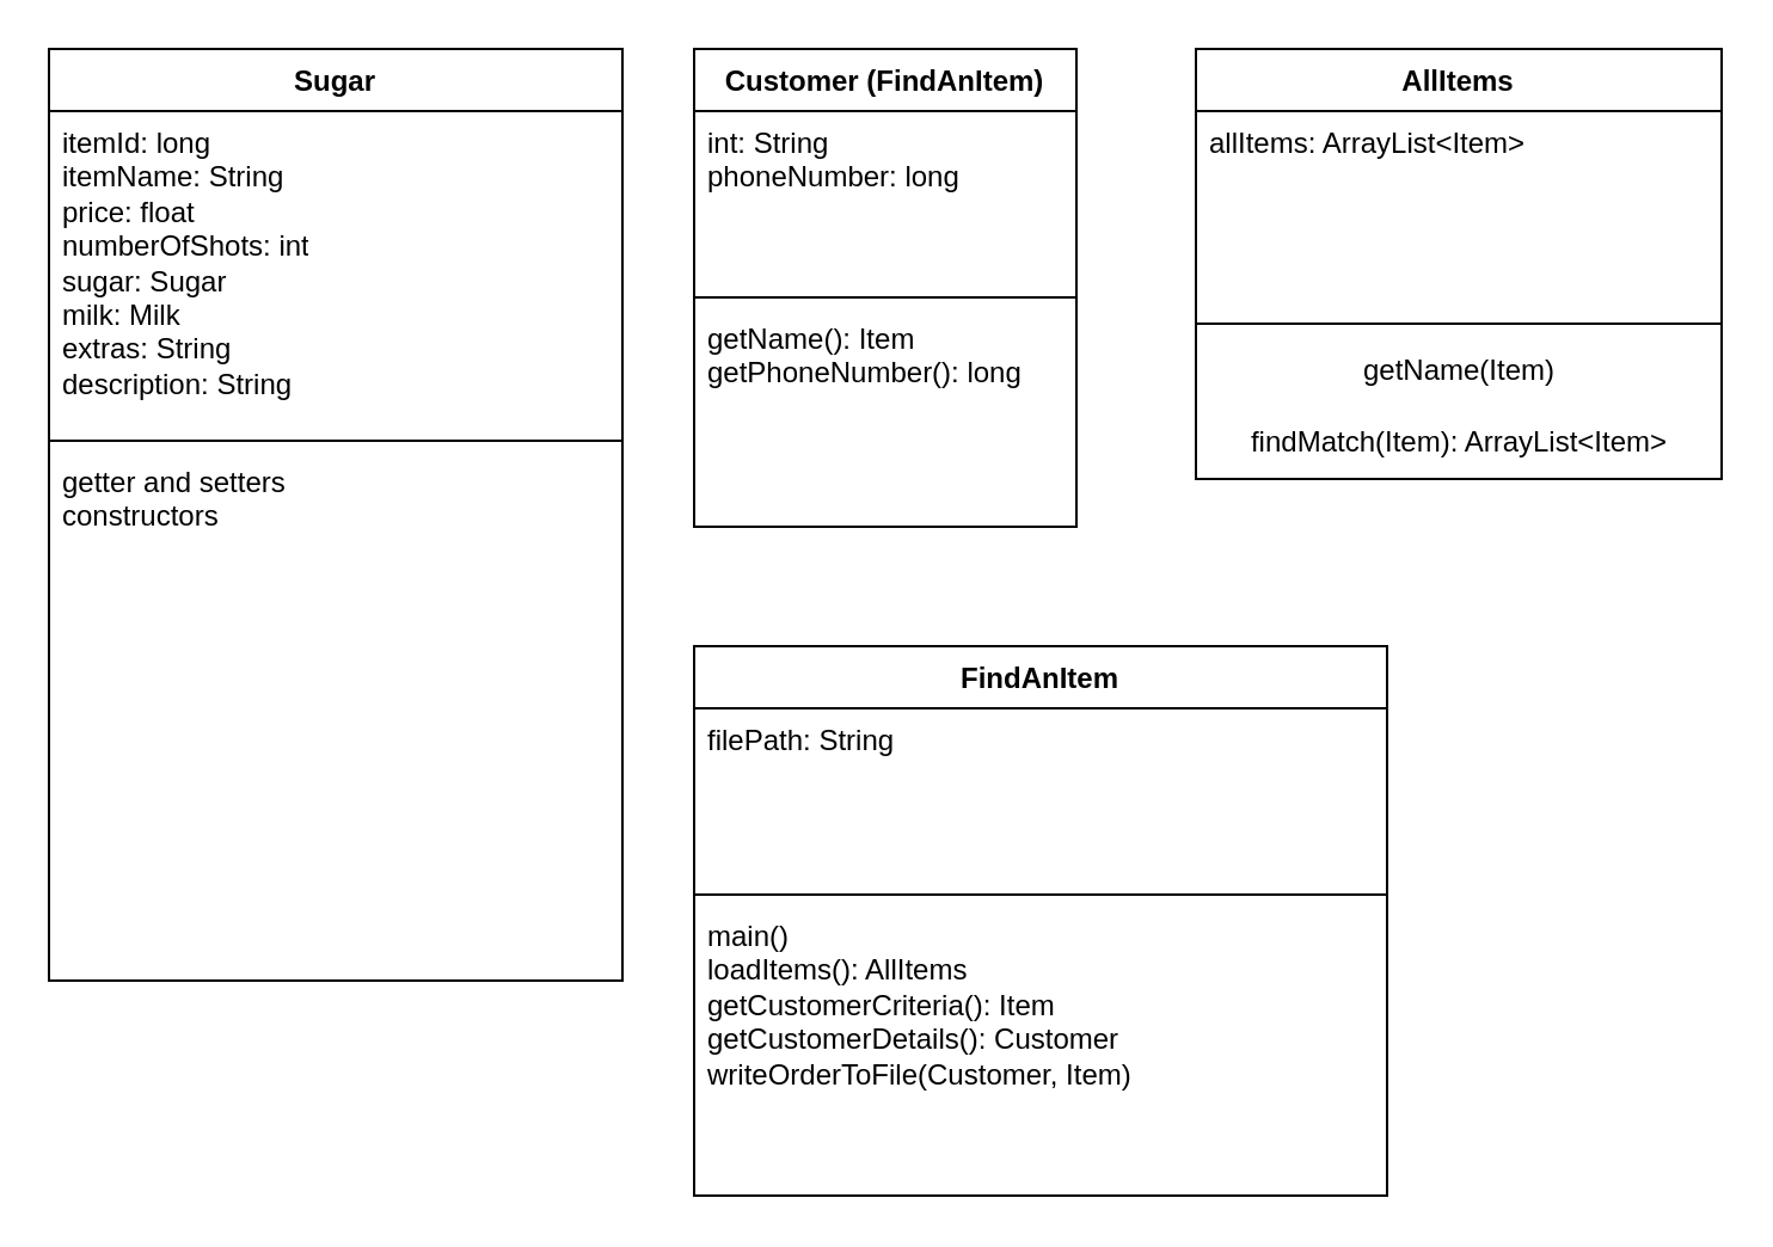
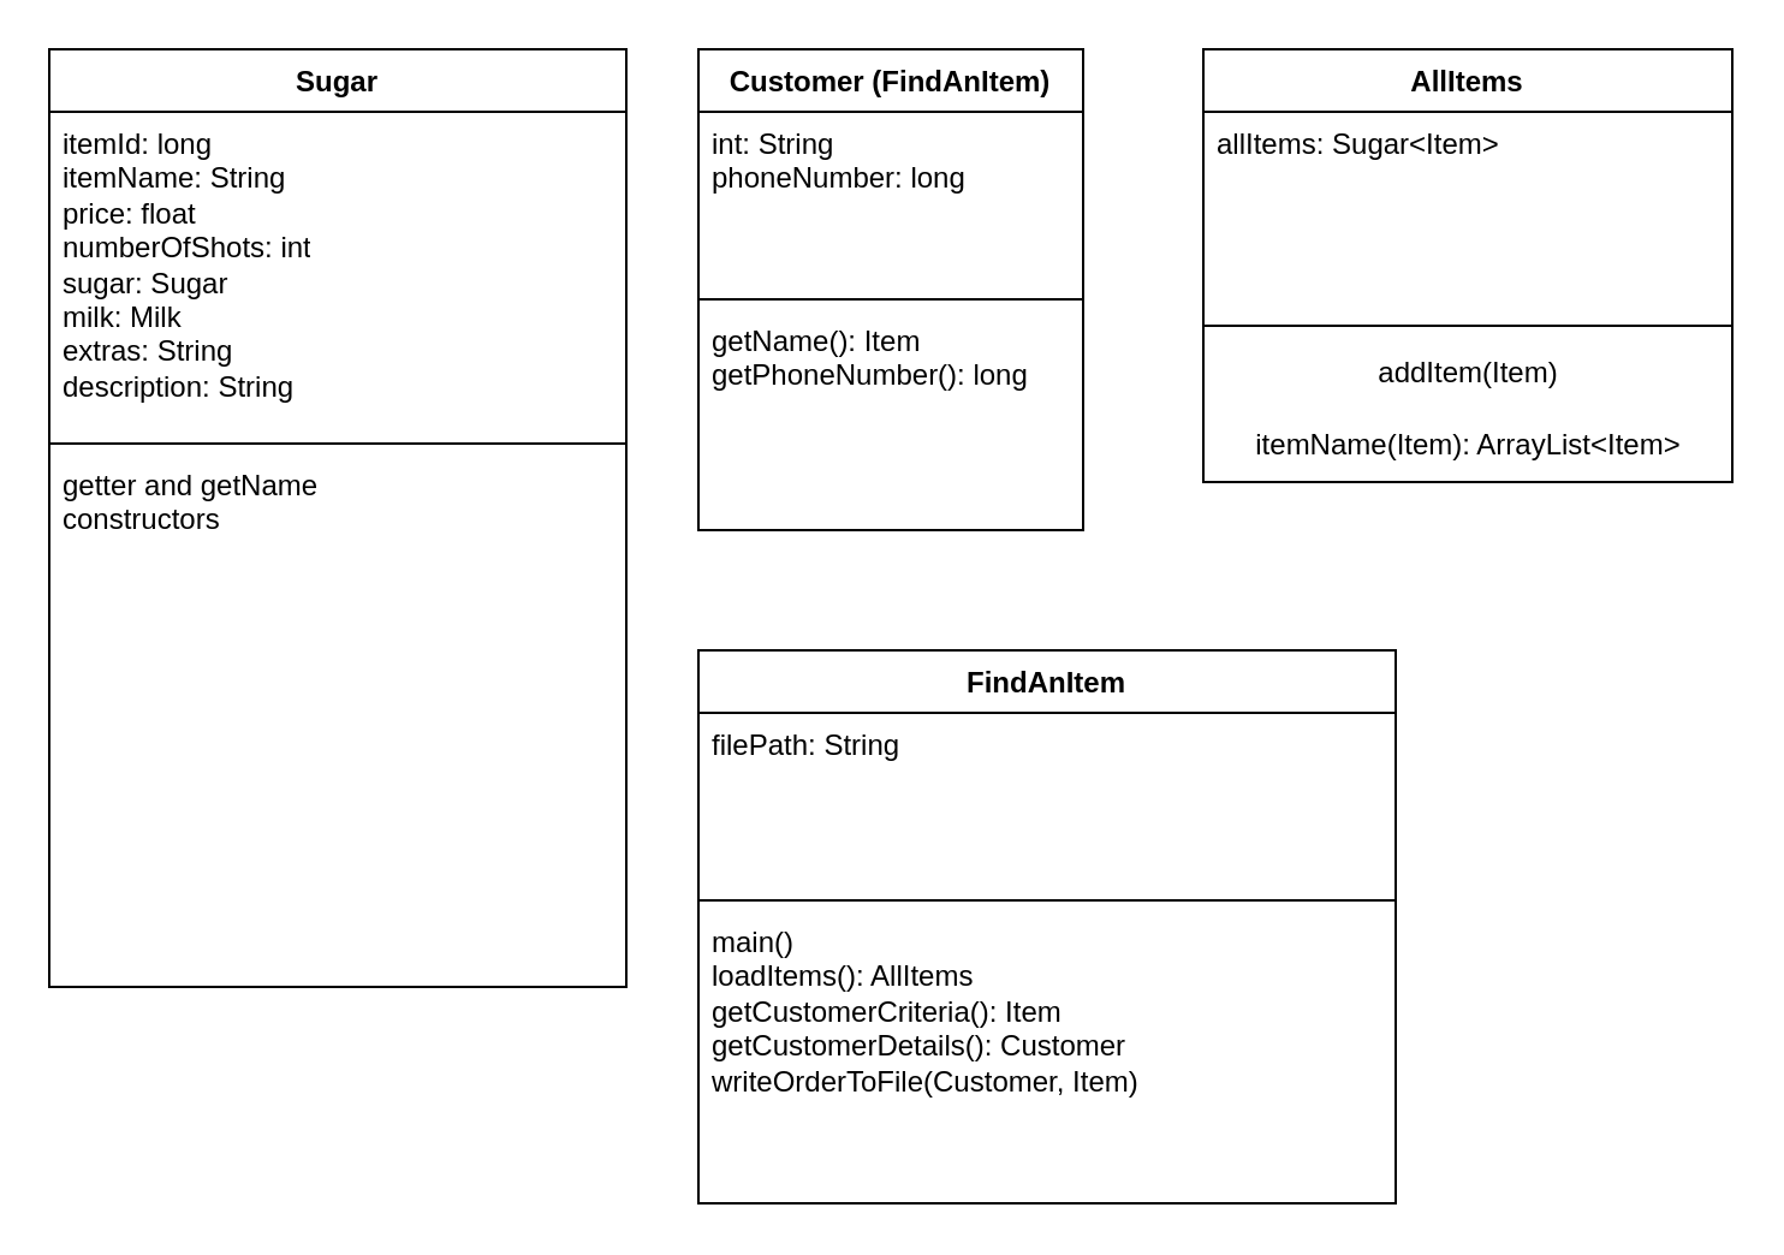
  <mxCell id="0" />
  <mxCell id="1" parent="0" />
  <mxCell id="2" value="Sugar" style="swimlane;fontStyle=1;align=center;verticalAlign=top;childLayout=stackLayout;horizontal=1;startSize=26;horizontalStack=0;resizeParent=1;resizeParentMax=0;resizeLast=0;collapsible=1;marginBottom=0;whiteSpace=wrap;html=1;" parent="1" vertex="1"><mxGeometry x="20" y="20" width="240" height="390" as="geometry" /></mxCell>
  <mxCell id="3" value="&lt;div&gt;itemId: long&lt;/div&gt;&lt;div&gt;itemName: String&lt;/div&gt;&lt;div&gt;price: float&lt;/div&gt;&lt;div&gt;numberOfShots: int&lt;/div&gt;&lt;div&gt;sugar: Sugar&lt;/div&gt;&lt;div&gt;milk: Milk&lt;/div&gt;&lt;div&gt;extras: String&lt;/div&gt;&lt;div&gt;description: String&lt;/div&gt;" style="text;strokeColor=none;fillColor=none;align=left;verticalAlign=top;spacingLeft=4;spacingRight=4;overflow=hidden;rotatable=0;points=[[0,0.5],[1,0.5]];portConstraint=eastwest;whiteSpace=wrap;html=1;" parent="2" vertex="1"><mxGeometry y="26" width="240" height="134" as="geometry" /></mxCell>
  <mxCell id="4" value="" style="line;strokeWidth=1;fillColor=none;align=left;verticalAlign=middle;spacingTop=-1;spacingLeft=3;spacingRight=3;rotatable=0;labelPosition=right;points=[];portConstraint=eastwest;strokeColor=inherit;" parent="2" vertex="1"><mxGeometry y="160" width="240" height="8" as="geometry" /></mxCell>
- <mxCell id="5" value="getter and setters&lt;br&gt;constructors" style="text;strokeColor=none;fillColor=none;align=left;verticalAlign=top;spacingLeft=4;spacingRight=4;overflow=hidden;rotatable=0;points=[[0,0.5],[1,0.5]];portConstraint=eastwest;whiteSpace=wrap;html=1;" parent="2" vertex="1"><mxGeometry y="168" width="240" height="222" as="geometry" /></mxCell>
+ <mxCell id="5" value="getter and getName&lt;br&gt;constructors" style="text;strokeColor=none;fillColor=none;align=left;verticalAlign=top;spacingLeft=4;spacingRight=4;overflow=hidden;rotatable=0;points=[[0,0.5],[1,0.5]];portConstraint=eastwest;whiteSpace=wrap;html=1;" parent="2" vertex="1"><mxGeometry y="168" width="240" height="222" as="geometry" /></mxCell>
  <mxCell id="6" value="Customer (FindAnItem)" style="swimlane;fontStyle=1;align=center;verticalAlign=top;childLayout=stackLayout;horizontal=1;startSize=26;horizontalStack=0;resizeParent=1;resizeParentMax=0;resizeLast=0;collapsible=1;marginBottom=0;whiteSpace=wrap;html=1;" parent="1" vertex="1"><mxGeometry x="290" y="20" width="160" height="200" as="geometry" /></mxCell>
  <mxCell id="7" value="int: String&lt;div&gt;phoneNumber: long&lt;/div&gt;&lt;div&gt;&lt;br&gt;&lt;div&gt;&lt;br&gt;&lt;/div&gt;&lt;/div&gt;" style="text;strokeColor=none;fillColor=none;align=left;verticalAlign=top;spacingLeft=4;spacingRight=4;overflow=hidden;rotatable=0;points=[[0,0.5],[1,0.5]];portConstraint=eastwest;whiteSpace=wrap;html=1;" parent="6" vertex="1"><mxGeometry y="26" width="160" height="74" as="geometry" /></mxCell>
  <mxCell id="8" value="" style="line;strokeWidth=1;fillColor=none;align=left;verticalAlign=middle;spacingTop=-1;spacingLeft=3;spacingRight=3;rotatable=0;labelPosition=right;points=[];portConstraint=eastwest;strokeColor=inherit;" parent="6" vertex="1"><mxGeometry y="100" width="160" height="8" as="geometry" /></mxCell>
  <mxCell id="9" value="getName(): Item&lt;div&gt;getPhoneNumber(): long&lt;/div&gt;&lt;div&gt;&lt;br&gt;&lt;/div&gt;" style="text;strokeColor=none;fillColor=none;align=left;verticalAlign=top;spacingLeft=4;spacingRight=4;overflow=hidden;rotatable=0;points=[[0,0.5],[1,0.5]];portConstraint=eastwest;whiteSpace=wrap;html=1;" parent="6" vertex="1"><mxGeometry y="108" width="160" height="92" as="geometry" /></mxCell>
  <mxCell id="10" value="FindAnItem" style="swimlane;fontStyle=1;align=center;verticalAlign=top;childLayout=stackLayout;horizontal=1;startSize=26;horizontalStack=0;resizeParent=1;resizeParentMax=0;resizeLast=0;collapsible=1;marginBottom=0;whiteSpace=wrap;html=1;" parent="1" vertex="1"><mxGeometry x="290" y="270" width="290" height="230" as="geometry" /></mxCell>
  <mxCell id="11" value="filePath: String" style="text;strokeColor=none;fillColor=none;align=left;verticalAlign=top;spacingLeft=4;spacingRight=4;overflow=hidden;rotatable=0;points=[[0,0.5],[1,0.5]];portConstraint=eastwest;whiteSpace=wrap;html=1;" parent="10" vertex="1"><mxGeometry y="26" width="290" height="74" as="geometry" /></mxCell>
  <mxCell id="12" value="" style="line;strokeWidth=1;fillColor=none;align=left;verticalAlign=middle;spacingTop=-1;spacingLeft=3;spacingRight=3;rotatable=0;labelPosition=right;points=[];portConstraint=eastwest;strokeColor=inherit;" parent="10" vertex="1"><mxGeometry y="100" width="290" height="8" as="geometry" /></mxCell>
  <mxCell id="13" value="main()&lt;br&gt;loadItems(): AllItems&lt;br&gt;getCustomerCriteria(): Item&lt;br&gt;getCustomerDetails(): Customer&lt;br&gt;writeOrderToFile(Customer, Item)" style="text;strokeColor=none;fillColor=none;align=left;verticalAlign=top;spacingLeft=4;spacingRight=4;overflow=hidden;rotatable=0;points=[[0,0.5],[1,0.5]];portConstraint=eastwest;whiteSpace=wrap;html=1;" parent="10" vertex="1"><mxGeometry y="108" width="290" height="122" as="geometry" /></mxCell>
  <mxCell id="14" value="AllItems" style="swimlane;fontStyle=1;align=center;verticalAlign=top;childLayout=stackLayout;horizontal=1;startSize=26;horizontalStack=0;resizeParent=1;resizeParentMax=0;resizeLast=0;collapsible=1;marginBottom=0;whiteSpace=wrap;html=1;" parent="1" vertex="1"><mxGeometry x="500" y="20" width="220" height="180" as="geometry" /></mxCell>
- <mxCell id="15" value="&lt;div&gt;&lt;div&gt;allItems: ArrayList&amp;lt;Item&amp;gt;&lt;/div&gt;&lt;/div&gt;" style="text;strokeColor=none;fillColor=none;align=left;verticalAlign=top;spacingLeft=4;spacingRight=4;overflow=hidden;rotatable=0;points=[[0,0.5],[1,0.5]];portConstraint=eastwest;whiteSpace=wrap;html=1;" parent="14" vertex="1"><mxGeometry y="26" width="220" height="84" as="geometry" /></mxCell>
+ <mxCell id="15" value="&lt;div&gt;&lt;div&gt;allItems: Sugar&amp;lt;Item&amp;gt;&lt;/div&gt;&lt;/div&gt;" style="text;strokeColor=none;fillColor=none;align=left;verticalAlign=top;spacingLeft=4;spacingRight=4;overflow=hidden;rotatable=0;points=[[0,0.5],[1,0.5]];portConstraint=eastwest;whiteSpace=wrap;html=1;" parent="14" vertex="1"><mxGeometry y="26" width="220" height="84" as="geometry" /></mxCell>
  <mxCell id="16" value="" style="line;strokeWidth=1;fillColor=none;align=left;verticalAlign=middle;spacingTop=-1;spacingLeft=3;spacingRight=3;rotatable=0;labelPosition=right;points=[];portConstraint=eastwest;strokeColor=inherit;" parent="14" vertex="1"><mxGeometry y="110" width="220" height="10" as="geometry" /></mxCell>
- <mxCell id="17" value="getName(Item)" style="text;html=1;align=center;verticalAlign=middle;resizable=0;points=[];autosize=1;strokeColor=none;fillColor=none;" parent="14" vertex="1"><mxGeometry y="120" width="220" height="30" as="geometry" /></mxCell>
- <mxCell id="18" value="findMatch(Item): ArrayList&amp;lt;Item&amp;gt;" style="text;html=1;align=center;verticalAlign=middle;resizable=0;points=[];autosize=1;strokeColor=none;fillColor=none;" parent="14" vertex="1"><mxGeometry y="150" width="220" height="30" as="geometry" /></mxCell>
+ <mxCell id="17" value="addItem(Item)" style="text;html=1;align=center;verticalAlign=middle;resizable=0;points=[];autosize=1;strokeColor=none;fillColor=none;" parent="14" vertex="1"><mxGeometry y="120" width="220" height="30" as="geometry" /></mxCell>
+ <mxCell id="18" value="itemName(Item): ArrayList&amp;lt;Item&amp;gt;" style="text;html=1;align=center;verticalAlign=middle;resizable=0;points=[];autosize=1;strokeColor=none;fillColor=none;" parent="14" vertex="1"><mxGeometry y="150" width="220" height="30" as="geometry" /></mxCell>
